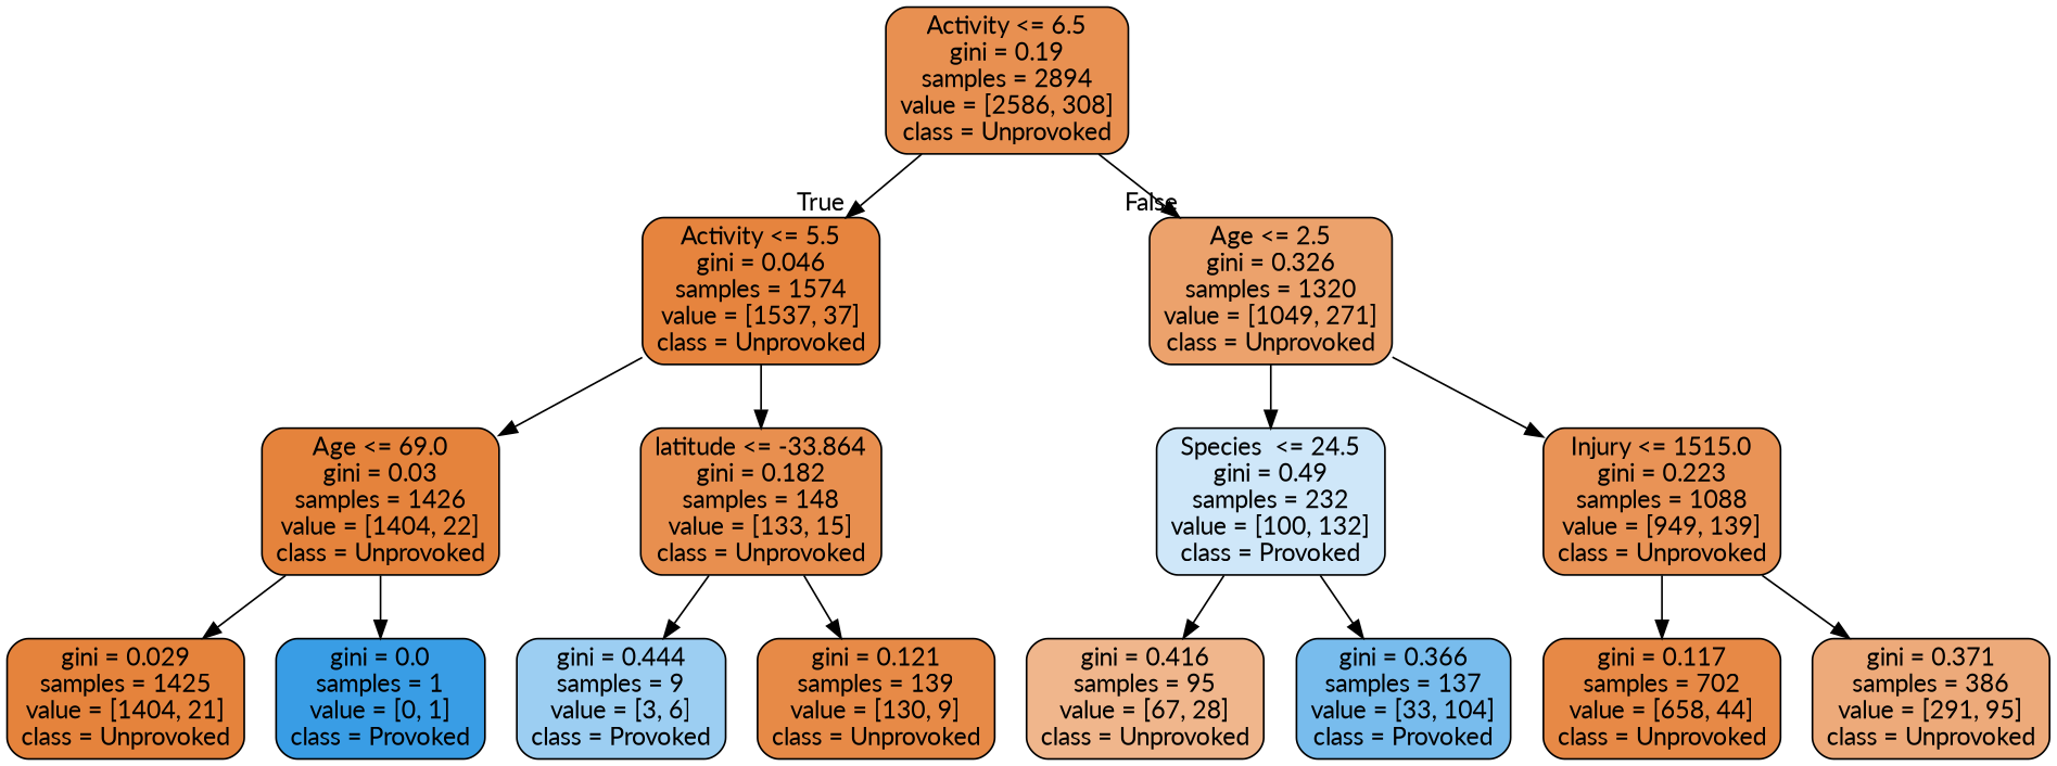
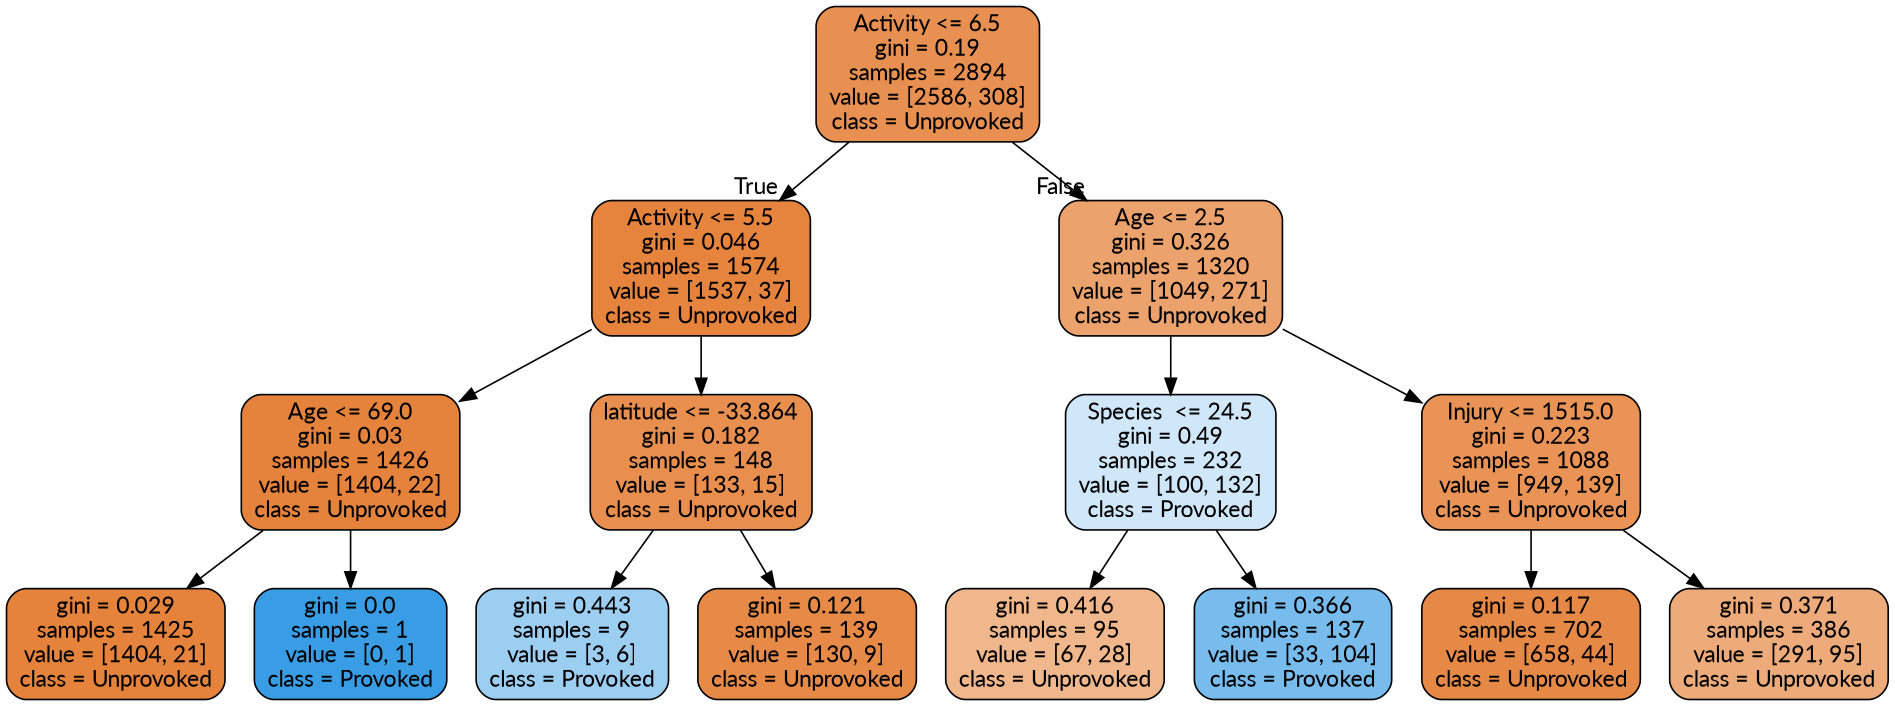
  digraph {
    fontname=Lato
    node [color=black fillcolor="#e5833c" fontname=Lato shape=box style="filled, rounded"]
    edge [fontname=Lato]
    n1 [fillcolor="#e89051" label="Activity <= 6.5\ngini = 0.19\nsamples = 2894\nvalue = [2586, 308]\nclass = Unprovoked"]
    n2 [fillcolor="#e6843e" label="Activity <= 5.5\ngini = 0.046\nsamples = 1574\nvalue = [1537, 37]\nclass = Unprovoked"]
    n3 [fillcolor="#eca26c" label="Age <= 2.5\ngini = 0.326\nsamples = 1320\nvalue = [1049, 271]\nclass = Unprovoked"]
    n4 [label="Age <= 69.0\ngini = 0.03\nsamples = 1426\nvalue = [1404, 22]\nclass = Unprovoked"]
    n5 [fillcolor="#e88f4f" label="latitude <= -33.864\ngini = 0.182\nsamples = 148\nvalue = [133, 15]\nclass = Unprovoked"]
    n6 [label="gini = 0.029\nsamples = 1425\nvalue = [1404, 21]\nclass = Unprovoked"]
    n7 [fillcolor="#399de5" label="gini = 0.0\nsamples = 1\nvalue = [0, 1]\nclass = Provoked"]
-   n8 [fillcolor="#9ccef2" label="gini = 0.444\nsamples = 9\nvalue = [3, 6]\nclass = Provoked"]
+   n8 [fillcolor="#9ccef2" label="gini = 0.443\nsamples = 9\nvalue = [3, 6]\nclass = Provoked"]
    n9 [fillcolor="#e78a47" label="gini = 0.121\nsamples = 139\nvalue = [130, 9]\nclass = Unprovoked"]
    n10 [fillcolor="#cfe7f9" label="Species  <= 24.5\ngini = 0.49\nsamples = 232\nvalue = [100, 132]\nclass = Provoked"]
    n11 [fillcolor="#e99356" label="Injury <= 1515.0\ngini = 0.223\nsamples = 1088\nvalue = [949, 139]\nclass = Unprovoked"]
    n12 [fillcolor="#f0b68c" label="gini = 0.416\nsamples = 95\nvalue = [67, 28]\nclass = Unprovoked"]
    n13 [fillcolor="#78bced" label="gini = 0.366\nsamples = 137\nvalue = [33, 104]\nclass = Provoked"]
    n14 [fillcolor="#e78946" label="gini = 0.117\nsamples = 702\nvalue = [658, 44]\nclass = Unprovoked"]
    n15 [fillcolor="#edaa7a" label="gini = 0.371\nsamples = 386\nvalue = [291, 95]\nclass = Unprovoked"]
    n1 -> n2 [headlabel=True labelangle=45 labeldistance=2.5]
    n1 -> n3 [headlabel=False labelangle=-45 labeldistance=2.5]
    n2 -> n4
    n2 -> n5
    n3 -> n10
    n3 -> n11
    n4 -> n6
    n4 -> n7
    n5 -> n8
    n5 -> n9
    n10 -> n12
    n10 -> n13
    n11 -> n14
    n11 -> n15
  }
